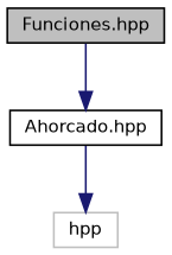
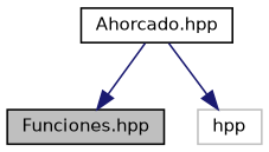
  digraph {
    node [color=black fillcolor=white fontname=Helvetica fontsize=10 shape=record style=filled]
    edge [color=midnightblue fontname=Helvetica fontsize=10 labelfontname=Helvetica labelfontsize=10 style=solid]
    n1 [fillcolor=grey75 fontcolor=black height=0.2 label="Funciones.hpp" width=0.4]
    n2 [height=0.2 label="Ahorcado.hpp" width=0.4]
    n3 [color=grey75 height=0.2 label=hpp width=0.4]
-   n1 -> n2
+   n2 -> n1
    n2 -> n3
  }
